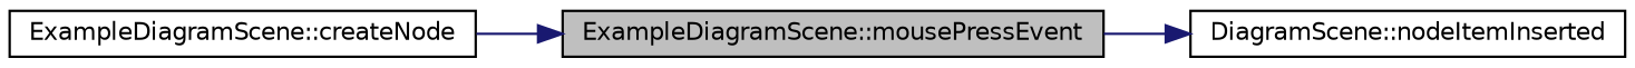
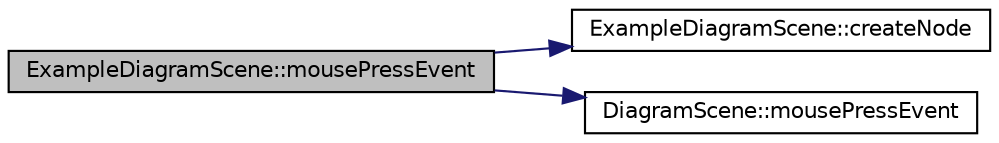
  digraph {
    rankdir=LR
    node [color=black fillcolor=white fontname=Helvetica fontsize=10 shape=record style=filled]
    edge [color=midnightblue fontname=Helvetica fontsize=10 labelfontname=Helvetica labelfontsize=10 style=solid]
    n1 [fillcolor=grey75 fontcolor=black height=0.2 label="ExampleDiagramScene::mousePressEvent" width=0.4]
    n2 [height=0.2 label="ExampleDiagramScene::createNode" width=0.4]
-   n3 [height=0.2 label="DiagramScene::nodeItemInserted" width=0.4]
-   n2 -> n1
+   n3 [height=0.2 label="DiagramScene::mousePressEvent" width=0.4]
+   n1 -> n2
    n1 -> n3
  }
